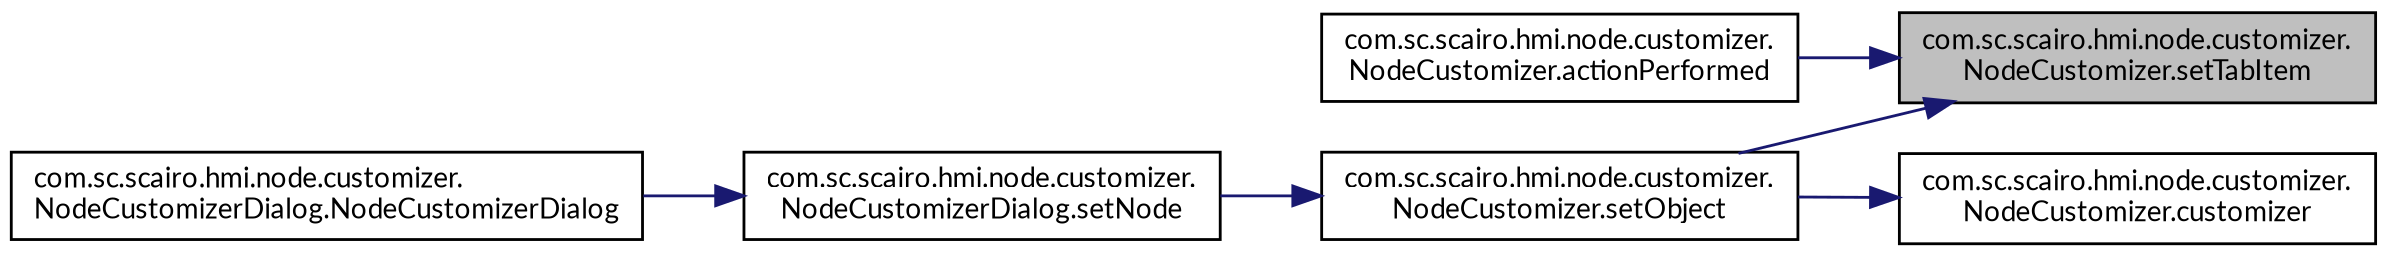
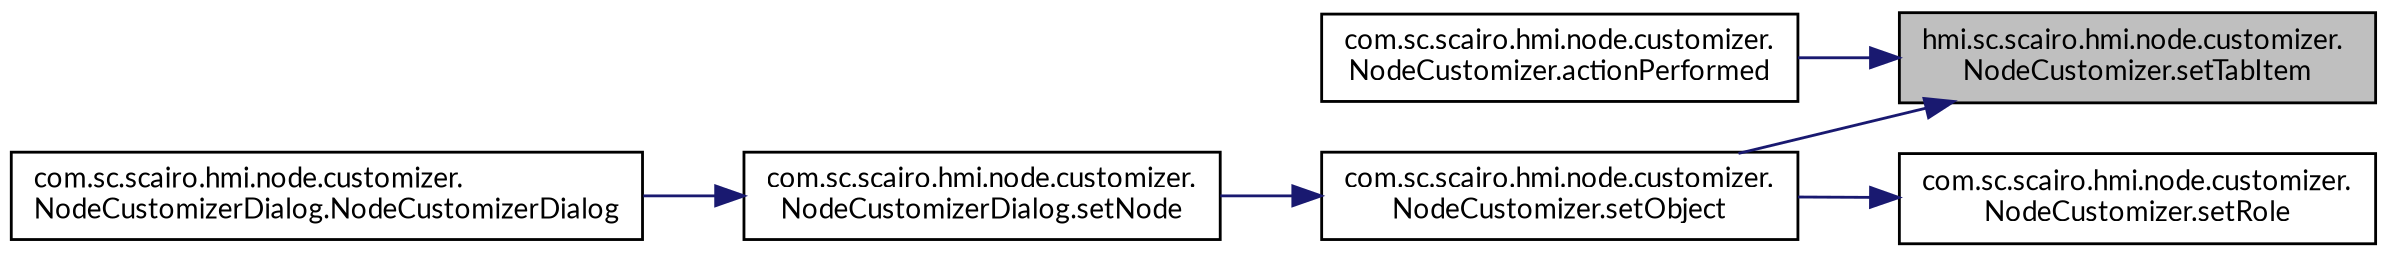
  digraph {
    fontname=Lato
    rankdir=RL
    node [color=black fillcolor=white fontname=Lato fontsize=10 shape=record style=filled]
    edge [color=midnightblue dir=back fontname=Lato fontsize=10 labelfontname=Helvetica labelfontsize=10 style=solid]
-   n1 [fillcolor=grey75 fontcolor=black height=0.2 label="com.sc.scairo.hmi.node.customizer.\lNodeCustomizer.setTabItem" width=0.4]
+   n1 [fillcolor=grey75 fontcolor=black height=0.2 label="hmi.sc.scairo.hmi.node.customizer.\lNodeCustomizer.setTabItem" width=0.4]
    n2 [height=0.2 label="com.sc.scairo.hmi.node.customizer.\lNodeCustomizer.actionPerformed" width=0.4]
    n3 [height=0.2 label="com.sc.scairo.hmi.node.customizer.\lNodeCustomizer.setObject" width=0.4]
-   n4 [height=0.2 label="com.sc.scairo.hmi.node.customizer.\lNodeCustomizer.customizer" width=0.4]
+   n4 [height=0.2 label="com.sc.scairo.hmi.node.customizer.\lNodeCustomizer.setRole" width=0.4]
    n5 [height=0.2 label="com.sc.scairo.hmi.node.customizer.\lNodeCustomizerDialog.setNode" width=0.4]
    n6 [height=0.2 label="com.sc.scairo.hmi.node.customizer.\lNodeCustomizerDialog.NodeCustomizerDialog" width=0.4]
    n1 -> n2
    n1 -> n3
    n3 -> n5
    n4 -> n3
    n5 -> n6
  }
